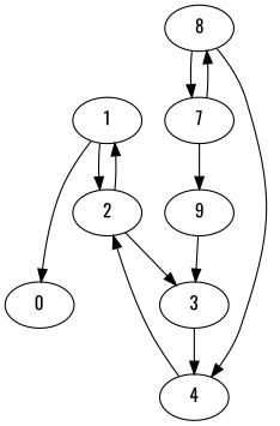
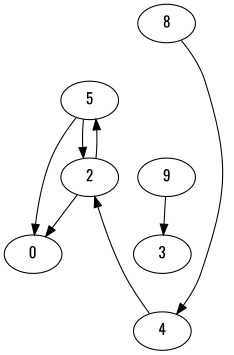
  digraph {
    fontname=Oswald
    node [fontname=Oswald]
    edge [fontname=Oswald]
-   1
+   1 [label=5]
    0
    2
    3
    4
    n6 [label=9]
    n7 [label=8]
-   7
    1 -> 0
    1 -> 2
    2 -> 1
-   2 -> 3
-   3 -> 4
+   2 -> 0
    4 -> 2
    n6 -> 3
    n7 -> 4
-   n7 -> 7
-   7 -> n6
-   7 -> n7
  }
